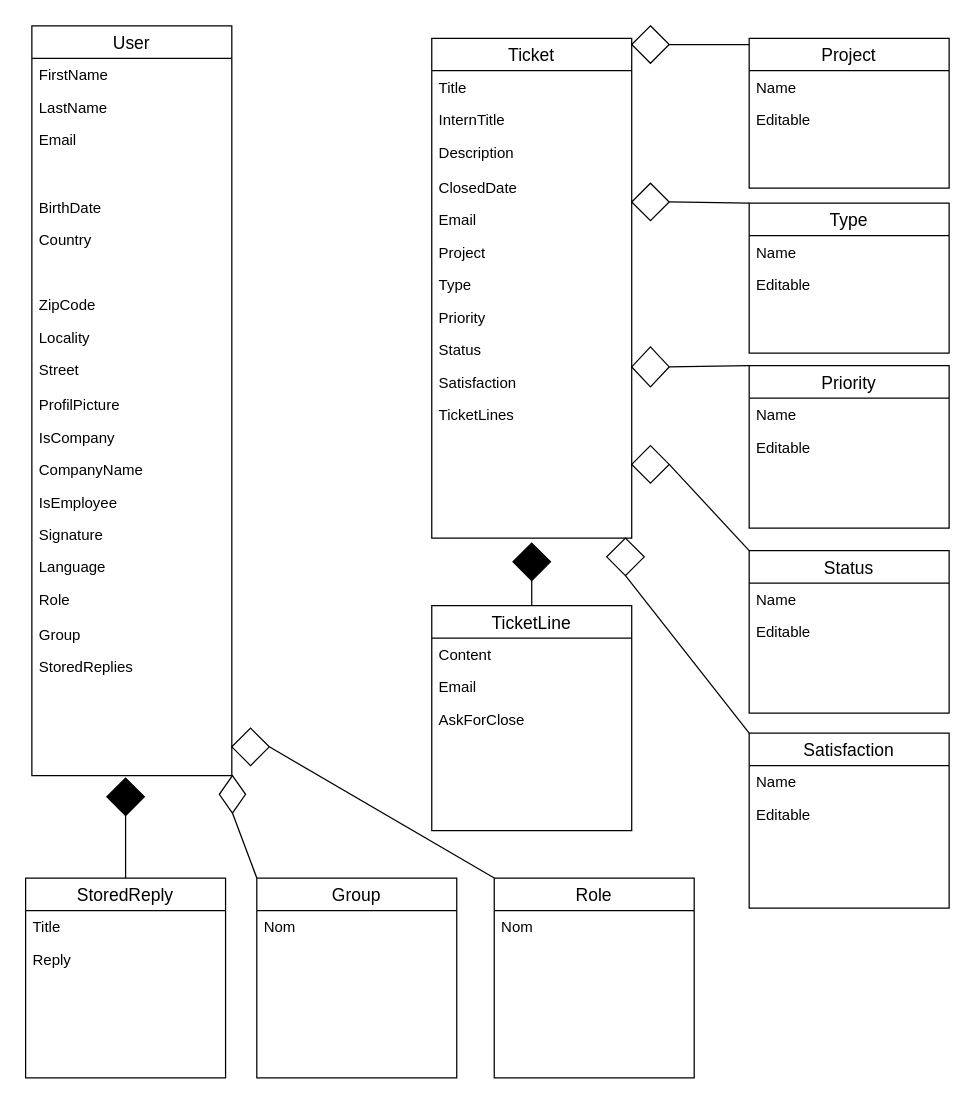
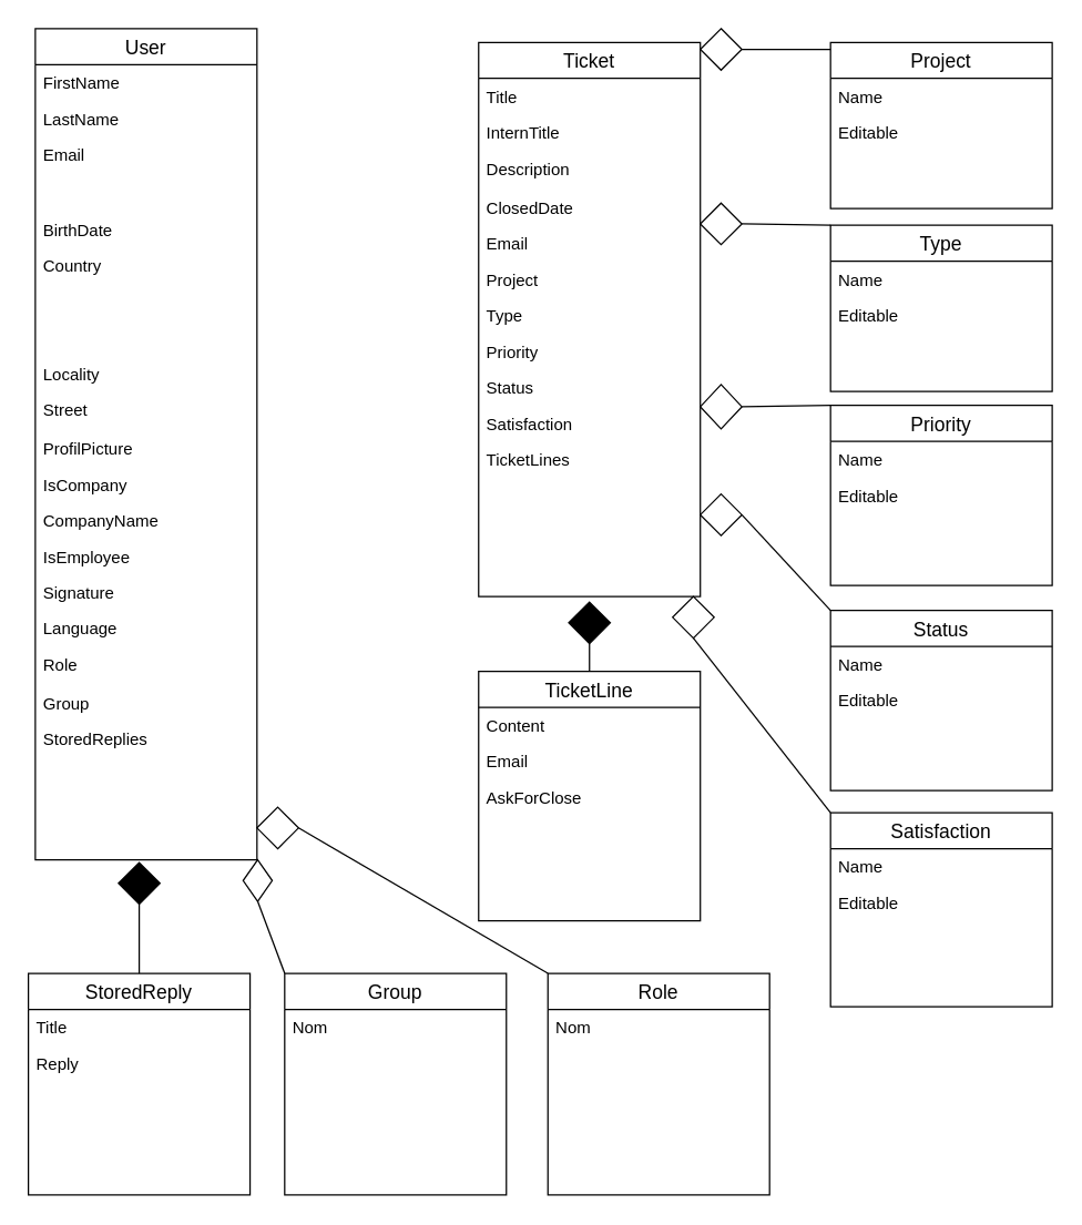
  <mxCell id="0" />
  <mxCell id="1" parent="0" />
  <mxCell id="2" value="ClosedDate" style="text;strokeColor=none;fillColor=none;spacingLeft=4;spacingRight=4;overflow=hidden;rotatable=0;points=[[0,0.5],[1,0.5]];portConstraint=eastwest;fontSize=12;" parent="1" vertex="1"><mxGeometry x="345" y="136" width="160" height="26" as="geometry" /></mxCell>
  <mxCell id="3" value="BirthDate" style="text;strokeColor=none;fillColor=none;spacingLeft=4;spacingRight=4;overflow=hidden;rotatable=0;points=[[0,0.5],[1,0.5]];portConstraint=eastwest;fontSize=12;" parent="1" vertex="1"><mxGeometry x="25" y="152" width="160" height="26" as="geometry" /></mxCell>
  <mxCell id="4" value="Country" style="text;strokeColor=none;fillColor=none;spacingLeft=4;spacingRight=4;overflow=hidden;rotatable=0;points=[[0,0.5],[1,0.5]];portConstraint=eastwest;fontSize=12;" parent="1" vertex="1"><mxGeometry x="25" y="178" width="160" height="26" as="geometry" /></mxCell>
- <mxCell id="5" value="ZipCode" style="text;strokeColor=none;fillColor=none;spacingLeft=4;spacingRight=4;overflow=hidden;rotatable=0;points=[[0,0.5],[1,0.5]];portConstraint=eastwest;fontSize=12;" parent="1" vertex="1"><mxGeometry x="25" y="230" width="160" height="26" as="geometry" /></mxCell>
  <mxCell id="6" value="Locality" style="text;strokeColor=none;fillColor=none;spacingLeft=4;spacingRight=4;overflow=hidden;rotatable=0;points=[[0,0.5],[1,0.5]];portConstraint=eastwest;fontSize=12;" parent="1" vertex="1"><mxGeometry x="25" y="256" width="160" height="26" as="geometry" /></mxCell>
  <mxCell id="7" value="Street" style="text;strokeColor=none;fillColor=none;spacingLeft=4;spacingRight=4;overflow=hidden;rotatable=0;points=[[0,0.5],[1,0.5]];portConstraint=eastwest;fontSize=12;" parent="1" vertex="1"><mxGeometry x="25" y="282" width="160" height="26" as="geometry" /></mxCell>
  <mxCell id="8" value="ProfilPicture" style="text;strokeColor=none;fillColor=none;spacingLeft=4;spacingRight=4;overflow=hidden;rotatable=0;points=[[0,0.5],[1,0.5]];portConstraint=eastwest;fontSize=12;" parent="1" vertex="1"><mxGeometry x="25" y="310" width="160" height="26" as="geometry" /></mxCell>
  <mxCell id="9" value="IsCompany" style="text;strokeColor=none;fillColor=none;spacingLeft=4;spacingRight=4;overflow=hidden;rotatable=0;points=[[0,0.5],[1,0.5]];portConstraint=eastwest;fontSize=12;" parent="1" vertex="1"><mxGeometry x="25" y="336" width="160" height="26" as="geometry" /></mxCell>
  <mxCell id="10" value="CompanyName" style="text;strokeColor=none;fillColor=none;spacingLeft=4;spacingRight=4;overflow=hidden;rotatable=0;points=[[0,0.5],[1,0.5]];portConstraint=eastwest;fontSize=12;" parent="1" vertex="1"><mxGeometry x="25" y="362" width="160" height="26" as="geometry" /></mxCell>
  <mxCell id="11" value="IsEmployee" style="text;strokeColor=none;fillColor=none;spacingLeft=4;spacingRight=4;overflow=hidden;rotatable=0;points=[[0,0.5],[1,0.5]];portConstraint=eastwest;fontSize=12;" parent="1" vertex="1"><mxGeometry x="25" y="388" width="160" height="26" as="geometry" /></mxCell>
  <mxCell id="12" value="Signature" style="text;strokeColor=none;fillColor=none;spacingLeft=4;spacingRight=4;overflow=hidden;rotatable=0;points=[[0,0.5],[1,0.5]];portConstraint=eastwest;fontSize=12;" parent="1" vertex="1"><mxGeometry x="25" y="414" width="160" height="26" as="geometry" /></mxCell>
  <mxCell id="13" value="Language" style="text;strokeColor=none;fillColor=none;spacingLeft=4;spacingRight=4;overflow=hidden;rotatable=0;points=[[0,0.5],[1,0.5]];portConstraint=eastwest;fontSize=12;" parent="1" vertex="1"><mxGeometry x="25" y="440" width="160" height="26" as="geometry" /></mxCell>
  <mxCell id="14" value="" style="rhombus;whiteSpace=wrap;html=1;fillColor=none;fontSize=8;" parent="1" vertex="1"><mxGeometry x="505" y="20" width="30" height="30" as="geometry" /></mxCell>
  <mxCell id="15" value="" style="endArrow=none;html=1;fontSize=8;entryX=1;entryY=0.5;entryDx=0;entryDy=0;" parent="1" target="14" edge="1"><mxGeometry width="50" height="50" relative="1" as="geometry"><mxPoint x="599" y="35" as="sourcePoint" /><mxPoint x="640" y="170" as="targetPoint" /></mxGeometry></mxCell>
  <mxCell id="16" value="" style="rhombus;whiteSpace=wrap;html=1;fillColor=none;fontSize=8;" parent="1" vertex="1"><mxGeometry x="505" y="146" width="30" height="30" as="geometry" /></mxCell>
  <mxCell id="17" value="" style="endArrow=none;html=1;fontSize=8;entryX=1;entryY=0.5;entryDx=0;entryDy=0;exitX=0;exitY=0;exitDx=0;exitDy=0;" parent="1" target="16" edge="1" source="63"><mxGeometry width="50" height="50" relative="1" as="geometry"><mxPoint x="599" y="121" as="sourcePoint" /><mxPoint x="640" y="256" as="targetPoint" /></mxGeometry></mxCell>
  <mxCell id="18" value="" style="rhombus;whiteSpace=wrap;html=1;fillColor=none;fontSize=8;" parent="1" vertex="1"><mxGeometry x="505" y="277" width="30" height="32" as="geometry" /></mxCell>
  <mxCell id="19" value="" style="endArrow=none;html=1;fontSize=8;entryX=1;entryY=0.5;entryDx=0;entryDy=0;exitX=0;exitY=0;exitDx=0;exitDy=0;" parent="1" source="60" target="18" edge="1"><mxGeometry width="50" height="50" relative="1" as="geometry"><mxPoint x="599" y="215" as="sourcePoint" /><mxPoint x="640" y="350" as="targetPoint" /></mxGeometry></mxCell>
  <mxCell id="20" value="" style="rhombus;whiteSpace=wrap;html=1;fillColor=none;fontSize=8;" parent="1" vertex="1"><mxGeometry x="505" y="356" width="30" height="30" as="geometry" /></mxCell>
  <mxCell id="21" value="" style="endArrow=none;html=1;fontSize=8;entryX=1;entryY=0.5;entryDx=0;entryDy=0;exitX=0;exitY=0;exitDx=0;exitDy=0;" parent="1" source="73" target="20" edge="1"><mxGeometry width="50" height="50" relative="1" as="geometry"><mxPoint x="599" y="123" as="sourcePoint" /><mxPoint x="640" y="258" as="targetPoint" /></mxGeometry></mxCell>
  <mxCell id="22" value="" style="rhombus;whiteSpace=wrap;html=1;fillColor=none;fontSize=8;" parent="1" vertex="1"><mxGeometry x="485" y="430" width="30" height="30" as="geometry" /></mxCell>
  <mxCell id="23" value="" style="endArrow=none;html=1;fontSize=8;entryX=0.5;entryY=1;entryDx=0;entryDy=0;exitX=0;exitY=0;exitDx=0;exitDy=0;" parent="1" source="70" target="22" edge="1"><mxGeometry width="50" height="50" relative="1" as="geometry"><mxPoint x="599" y="155" as="sourcePoint" /><mxPoint x="640" y="290" as="targetPoint" /></mxGeometry></mxCell>
  <mxCell id="24" value="User" style="swimlane;fontStyle=0;childLayout=stackLayout;horizontal=1;startSize=26;horizontalStack=0;resizeParent=1;resizeParentMax=0;resizeLast=0;collapsible=1;marginBottom=0;align=center;fontSize=14;fillColor=none;" parent="1" vertex="1"><mxGeometry x="25" y="20" width="160" height="600" as="geometry"><mxRectangle x="80" y="40" width="110" height="26" as="alternateBounds" /></mxGeometry></mxCell>
  <mxCell id="25" value="FirstName" style="text;strokeColor=none;fillColor=none;spacingLeft=4;spacingRight=4;overflow=hidden;rotatable=0;points=[[0,0.5],[1,0.5]];portConstraint=eastwest;fontSize=12;" parent="24" vertex="1"><mxGeometry y="26" width="160" height="26" as="geometry" /></mxCell>
  <mxCell id="26" value="LastName" style="text;strokeColor=none;fillColor=none;spacingLeft=4;spacingRight=4;overflow=hidden;rotatable=0;points=[[0,0.5],[1,0.5]];portConstraint=eastwest;fontSize=12;" parent="24" vertex="1"><mxGeometry y="52" width="160" height="26" as="geometry" /></mxCell>
  <mxCell id="27" value="Email" style="text;strokeColor=none;fillColor=none;spacingLeft=4;spacingRight=4;overflow=hidden;rotatable=0;points=[[0,0.5],[1,0.5]];portConstraint=eastwest;fontSize=12;" parent="24" vertex="1"><mxGeometry y="78" width="160" height="522" as="geometry" /></mxCell>
  <mxCell id="28" value="" style="rhombus;whiteSpace=wrap;html=1;fillColor=#000000;fontSize=8;" parent="1" vertex="1"><mxGeometry x="85" y="622" width="30" height="30" as="geometry" /></mxCell>
  <mxCell id="29" value="" style="endArrow=none;html=1;fontSize=8;entryX=0.5;entryY=1;entryDx=0;entryDy=0;exitX=0.5;exitY=0;exitDx=0;exitDy=0;" parent="1" target="28" edge="1" source="37"><mxGeometry width="50" height="50" relative="1" as="geometry"><mxPoint x="100" y="532" as="sourcePoint" /><mxPoint x="220" y="600" as="targetPoint" /></mxGeometry></mxCell>
  <mxCell id="30" value="" style="rhombus;whiteSpace=wrap;html=1;fillColor=none;fontSize=8;" parent="1" vertex="1"><mxGeometry x="185" y="582" width="30" height="30" as="geometry" /></mxCell>
  <mxCell id="31" value="" style="endArrow=none;html=1;fontSize=8;entryX=1;entryY=0.5;entryDx=0;entryDy=0;exitX=0;exitY=0;exitDx=0;exitDy=0;" parent="1" source="43" target="30" edge="1"><mxGeometry width="50" height="50" relative="1" as="geometry"><mxPoint x="369" y="341" as="sourcePoint" /><mxPoint x="410" y="476" as="targetPoint" /></mxGeometry></mxCell>
  <mxCell id="32" value="" style="rhombus;whiteSpace=wrap;html=1;fillColor=none;fontSize=8;" parent="1" vertex="1"><mxGeometry x="175" y="620" width="21" height="30" as="geometry" /></mxCell>
  <mxCell id="33" value="" style="endArrow=none;html=1;fontSize=8;entryX=0.5;entryY=1;entryDx=0;entryDy=0;exitX=0;exitY=0;exitDx=0;exitDy=0;" parent="1" source="41" target="32" edge="1"><mxGeometry width="50" height="50" relative="1" as="geometry"><mxPoint x="375" y="416" as="sourcePoint" /><mxPoint x="410" y="552" as="targetPoint" /></mxGeometry></mxCell>
  <mxCell id="34" value="Email" style="text;strokeColor=none;fillColor=none;spacingLeft=4;spacingRight=4;overflow=hidden;rotatable=0;points=[[0,0.5],[1,0.5]];portConstraint=eastwest;fontSize=12;" parent="1" vertex="1"><mxGeometry x="345" y="162" width="160" height="26" as="geometry" /></mxCell>
  <mxCell id="35" value="Role" style="text;strokeColor=none;fillColor=none;spacingLeft=4;spacingRight=4;overflow=hidden;rotatable=0;points=[[0,0.5],[1,0.5]];portConstraint=eastwest;fontSize=12;" vertex="1" parent="1"><mxGeometry x="25" y="466" width="160" height="26" as="geometry" /></mxCell>
  <mxCell id="36" value="Group" style="text;strokeColor=none;fillColor=none;spacingLeft=4;spacingRight=4;overflow=hidden;rotatable=0;points=[[0,0.5],[1,0.5]];portConstraint=eastwest;fontSize=12;" vertex="1" parent="1"><mxGeometry x="25" y="494" width="160" height="26" as="geometry" /></mxCell>
  <mxCell id="37" value="StoredReply" style="swimlane;fontStyle=0;childLayout=stackLayout;horizontal=1;startSize=26;horizontalStack=0;resizeParent=1;resizeParentMax=0;resizeLast=0;collapsible=1;marginBottom=0;align=center;fontSize=14;fillColor=none;" parent="1" vertex="1"><mxGeometry x="20" y="702" width="160" height="160" as="geometry"><mxRectangle x="80" y="40" width="110" height="26" as="alternateBounds" /></mxGeometry></mxCell>
  <mxCell id="38" value="Title" style="text;strokeColor=none;fillColor=none;spacingLeft=4;spacingRight=4;overflow=hidden;rotatable=0;points=[[0,0.5],[1,0.5]];portConstraint=eastwest;fontSize=12;" parent="37" vertex="1"><mxGeometry y="26" width="160" height="26" as="geometry" /></mxCell>
  <mxCell id="39" value="Reply" style="text;strokeColor=none;fillColor=none;spacingLeft=4;spacingRight=4;overflow=hidden;rotatable=0;points=[[0,0.5],[1,0.5]];portConstraint=eastwest;fontSize=12;" parent="37" vertex="1"><mxGeometry y="52" width="160" height="108" as="geometry" /></mxCell>
  <mxCell id="40" value="StoredReplies" style="text;strokeColor=none;fillColor=none;spacingLeft=4;spacingRight=4;overflow=hidden;rotatable=0;points=[[0,0.5],[1,0.5]];portConstraint=eastwest;fontSize=12;" vertex="1" parent="1"><mxGeometry x="25" y="520" width="160" height="26" as="geometry" /></mxCell>
  <mxCell id="41" value="Group" style="swimlane;fontStyle=0;childLayout=stackLayout;horizontal=1;startSize=26;horizontalStack=0;resizeParent=1;resizeParentMax=0;resizeLast=0;collapsible=1;marginBottom=0;align=center;fontSize=14;fillColor=none;" parent="1" vertex="1"><mxGeometry x="205" y="702" width="160" height="160" as="geometry" /></mxCell>
  <mxCell id="42" value="Nom" style="text;strokeColor=none;fillColor=none;spacingLeft=4;spacingRight=4;overflow=hidden;rotatable=0;points=[[0,0.5],[1,0.5]];portConstraint=eastwest;fontSize=12;" parent="41" vertex="1"><mxGeometry y="26" width="160" height="134" as="geometry" /></mxCell>
  <mxCell id="43" value="Role" style="swimlane;fontStyle=0;childLayout=stackLayout;horizontal=1;startSize=26;horizontalStack=0;resizeParent=1;resizeParentMax=0;resizeLast=0;collapsible=1;marginBottom=0;align=center;fontSize=14;fillColor=none;" parent="1" vertex="1"><mxGeometry x="395" y="702" width="160" height="160" as="geometry" /></mxCell>
  <mxCell id="44" value="Nom" style="text;strokeColor=none;fillColor=none;spacingLeft=4;spacingRight=4;overflow=hidden;rotatable=0;points=[[0,0.5],[1,0.5]];portConstraint=eastwest;fontSize=12;" parent="43" vertex="1"><mxGeometry y="26" width="160" height="134" as="geometry" /></mxCell>
  <mxCell id="45" value="" style="rhombus;whiteSpace=wrap;html=1;fillColor=#000000;fontSize=8;" parent="1" vertex="1"><mxGeometry x="410" y="434" width="30" height="30" as="geometry" /></mxCell>
  <mxCell id="46" value="" style="endArrow=none;html=1;fontSize=8;exitX=0.5;exitY=0;exitDx=0;exitDy=0;" edge="1" parent="1" source="66" target="45"><mxGeometry width="50" height="50" relative="1" as="geometry"><mxPoint x="425" y="418" as="sourcePoint" /><mxPoint x="425" y="220" as="targetPoint" /></mxGeometry></mxCell>
  <mxCell id="47" value="Project" style="text;strokeColor=none;fillColor=none;spacingLeft=4;spacingRight=4;overflow=hidden;rotatable=0;points=[[0,0.5],[1,0.5]];portConstraint=eastwest;fontSize=12;" vertex="1" parent="1"><mxGeometry x="345" y="188" width="160" height="26" as="geometry" /></mxCell>
  <mxCell id="48" value="Type" style="text;strokeColor=none;fillColor=none;spacingLeft=4;spacingRight=4;overflow=hidden;rotatable=0;points=[[0,0.5],[1,0.5]];portConstraint=eastwest;fontSize=12;" vertex="1" parent="1"><mxGeometry x="345" y="214" width="160" height="26" as="geometry" /></mxCell>
  <mxCell id="49" value="Priority" style="text;strokeColor=none;fillColor=none;spacingLeft=4;spacingRight=4;overflow=hidden;rotatable=0;points=[[0,0.5],[1,0.5]];portConstraint=eastwest;fontSize=12;" vertex="1" parent="1"><mxGeometry x="345" y="240" width="160" height="26" as="geometry" /></mxCell>
  <mxCell id="50" value="Status" style="text;strokeColor=none;fillColor=none;spacingLeft=4;spacingRight=4;overflow=hidden;rotatable=0;points=[[0,0.5],[1,0.5]];portConstraint=eastwest;fontSize=12;" vertex="1" parent="1"><mxGeometry x="345" y="266" width="160" height="26" as="geometry" /></mxCell>
  <mxCell id="51" value="Satisfaction" style="text;strokeColor=none;fillColor=none;spacingLeft=4;spacingRight=4;overflow=hidden;rotatable=0;points=[[0,0.5],[1,0.5]];portConstraint=eastwest;fontSize=12;" vertex="1" parent="1"><mxGeometry x="345" y="292" width="160" height="26" as="geometry" /></mxCell>
  <mxCell id="52" value="TicketLines" style="text;strokeColor=none;fillColor=none;spacingLeft=4;spacingRight=4;overflow=hidden;rotatable=0;points=[[0,0.5],[1,0.5]];portConstraint=eastwest;fontSize=12;" vertex="1" parent="1"><mxGeometry x="345" y="318" width="160" height="26" as="geometry" /></mxCell>
  <mxCell id="53" value="Ticket" style="swimlane;fontStyle=0;childLayout=stackLayout;horizontal=1;startSize=26;horizontalStack=0;resizeParent=1;resizeParentMax=0;resizeLast=0;collapsible=1;marginBottom=0;align=center;fontSize=14;fillColor=none;" parent="1" vertex="1"><mxGeometry x="345" y="30" width="160" height="400" as="geometry"><mxRectangle x="80" y="40" width="110" height="26" as="alternateBounds" /></mxGeometry></mxCell>
  <mxCell id="54" value="Title" style="text;strokeColor=none;fillColor=none;spacingLeft=4;spacingRight=4;overflow=hidden;rotatable=0;points=[[0,0.5],[1,0.5]];portConstraint=eastwest;fontSize=12;" parent="53" vertex="1"><mxGeometry y="26" width="160" height="26" as="geometry" /></mxCell>
  <mxCell id="55" value="InternTitle" style="text;strokeColor=none;fillColor=none;spacingLeft=4;spacingRight=4;overflow=hidden;rotatable=0;points=[[0,0.5],[1,0.5]];portConstraint=eastwest;fontSize=12;" parent="53" vertex="1"><mxGeometry y="52" width="160" height="26" as="geometry" /></mxCell>
  <mxCell id="56" value="Description" style="text;strokeColor=none;fillColor=none;spacingLeft=4;spacingRight=4;overflow=hidden;rotatable=0;points=[[0,0.5],[1,0.5]];portConstraint=eastwest;fontSize=12;" parent="53" vertex="1"><mxGeometry y="78" width="160" height="322" as="geometry" /></mxCell>
  <mxCell id="57" value="Project" style="swimlane;fontStyle=0;childLayout=stackLayout;horizontal=1;startSize=26;horizontalStack=0;resizeParent=1;resizeParentMax=0;resizeLast=0;collapsible=1;marginBottom=0;align=center;fontSize=14;fillColor=none;" parent="1" vertex="1"><mxGeometry x="599" y="30" width="160" height="120" as="geometry"><mxRectangle x="80" y="40" width="110" height="26" as="alternateBounds" /></mxGeometry></mxCell>
  <mxCell id="58" value="Name" style="text;strokeColor=none;fillColor=none;spacingLeft=4;spacingRight=4;overflow=hidden;rotatable=0;points=[[0,0.5],[1,0.5]];portConstraint=eastwest;fontSize=12;" parent="57" vertex="1"><mxGeometry y="26" width="160" height="26" as="geometry" /></mxCell>
  <mxCell id="59" value="Editable" style="text;strokeColor=none;fillColor=none;spacingLeft=4;spacingRight=4;overflow=hidden;rotatable=0;points=[[0,0.5],[1,0.5]];portConstraint=eastwest;fontSize=12;" parent="57" vertex="1"><mxGeometry y="52" width="160" height="68" as="geometry" /></mxCell>
  <mxCell id="60" value="Priority" style="swimlane;fontStyle=0;childLayout=stackLayout;horizontal=1;startSize=26;horizontalStack=0;resizeParent=1;resizeParentMax=0;resizeLast=0;collapsible=1;marginBottom=0;align=center;fontSize=14;fillColor=none;" parent="1" vertex="1"><mxGeometry x="599" y="292" width="160" height="130" as="geometry"><mxRectangle x="80" y="40" width="110" height="26" as="alternateBounds" /></mxGeometry></mxCell>
  <mxCell id="61" value="Name" style="text;strokeColor=none;fillColor=none;spacingLeft=4;spacingRight=4;overflow=hidden;rotatable=0;points=[[0,0.5],[1,0.5]];portConstraint=eastwest;fontSize=12;" parent="60" vertex="1"><mxGeometry y="26" width="160" height="26" as="geometry" /></mxCell>
  <mxCell id="62" value="Editable" style="text;strokeColor=none;fillColor=none;spacingLeft=4;spacingRight=4;overflow=hidden;rotatable=0;points=[[0,0.5],[1,0.5]];portConstraint=eastwest;fontSize=12;" parent="60" vertex="1"><mxGeometry y="52" width="160" height="78" as="geometry" /></mxCell>
  <mxCell id="63" value="Type" style="swimlane;fontStyle=0;childLayout=stackLayout;horizontal=1;startSize=26;horizontalStack=0;resizeParent=1;resizeParentMax=0;resizeLast=0;collapsible=1;marginBottom=0;align=center;fontSize=14;fillColor=none;" parent="1" vertex="1"><mxGeometry x="599" y="162" width="160" height="120" as="geometry"><mxRectangle x="80" y="40" width="110" height="26" as="alternateBounds" /></mxGeometry></mxCell>
  <mxCell id="64" value="Name" style="text;strokeColor=none;fillColor=none;spacingLeft=4;spacingRight=4;overflow=hidden;rotatable=0;points=[[0,0.5],[1,0.5]];portConstraint=eastwest;fontSize=12;" parent="63" vertex="1"><mxGeometry y="26" width="160" height="26" as="geometry" /></mxCell>
  <mxCell id="65" value="Editable" style="text;strokeColor=none;fillColor=none;spacingLeft=4;spacingRight=4;overflow=hidden;rotatable=0;points=[[0,0.5],[1,0.5]];portConstraint=eastwest;fontSize=12;" parent="63" vertex="1"><mxGeometry y="52" width="160" height="68" as="geometry" /></mxCell>
  <mxCell id="66" value="TicketLine" style="swimlane;fontStyle=0;childLayout=stackLayout;horizontal=1;startSize=26;horizontalStack=0;resizeParent=1;resizeParentMax=0;resizeLast=0;collapsible=1;marginBottom=0;align=center;fontSize=14;fillColor=none;" parent="1" vertex="1"><mxGeometry x="345" y="484" width="160" height="180" as="geometry" /></mxCell>
  <mxCell id="67" value="Content" style="text;strokeColor=none;fillColor=none;spacingLeft=4;spacingRight=4;overflow=hidden;rotatable=0;points=[[0,0.5],[1,0.5]];portConstraint=eastwest;fontSize=12;" parent="66" vertex="1"><mxGeometry y="26" width="160" height="26" as="geometry" /></mxCell>
  <mxCell id="68" value="Email" style="text;strokeColor=none;fillColor=none;spacingLeft=4;spacingRight=4;overflow=hidden;rotatable=0;points=[[0,0.5],[1,0.5]];portConstraint=eastwest;fontSize=12;" parent="66" vertex="1"><mxGeometry y="52" width="160" height="26" as="geometry" /></mxCell>
  <mxCell id="69" value="AskForClose" style="text;strokeColor=none;fillColor=none;spacingLeft=4;spacingRight=4;overflow=hidden;rotatable=0;points=[[0,0.5],[1,0.5]];portConstraint=eastwest;fontSize=12;" parent="66" vertex="1"><mxGeometry y="78" width="160" height="102" as="geometry" /></mxCell>
  <mxCell id="70" value="Satisfaction" style="swimlane;fontStyle=0;childLayout=stackLayout;horizontal=1;startSize=26;horizontalStack=0;resizeParent=1;resizeParentMax=0;resizeLast=0;collapsible=1;marginBottom=0;align=center;fontSize=14;fillColor=none;" parent="1" vertex="1"><mxGeometry x="599" y="586" width="160" height="140" as="geometry"><mxRectangle x="80" y="40" width="110" height="26" as="alternateBounds" /></mxGeometry></mxCell>
  <mxCell id="71" value="Name" style="text;strokeColor=none;fillColor=none;spacingLeft=4;spacingRight=4;overflow=hidden;rotatable=0;points=[[0,0.5],[1,0.5]];portConstraint=eastwest;fontSize=12;" parent="70" vertex="1"><mxGeometry y="26" width="160" height="26" as="geometry" /></mxCell>
  <mxCell id="72" value="Editable" style="text;strokeColor=none;fillColor=none;spacingLeft=4;spacingRight=4;overflow=hidden;rotatable=0;points=[[0,0.5],[1,0.5]];portConstraint=eastwest;fontSize=12;" parent="70" vertex="1"><mxGeometry y="52" width="160" height="88" as="geometry" /></mxCell>
  <mxCell id="73" value="Status" style="swimlane;fontStyle=0;childLayout=stackLayout;horizontal=1;startSize=26;horizontalStack=0;resizeParent=1;resizeParentMax=0;resizeLast=0;collapsible=1;marginBottom=0;align=center;fontSize=14;fillColor=none;" parent="1" vertex="1"><mxGeometry x="599" y="440" width="160" height="130" as="geometry"><mxRectangle x="80" y="40" width="110" height="26" as="alternateBounds" /></mxGeometry></mxCell>
  <mxCell id="74" value="Name" style="text;strokeColor=none;fillColor=none;spacingLeft=4;spacingRight=4;overflow=hidden;rotatable=0;points=[[0,0.5],[1,0.5]];portConstraint=eastwest;fontSize=12;" parent="73" vertex="1"><mxGeometry y="26" width="160" height="26" as="geometry" /></mxCell>
  <mxCell id="75" value="Editable" style="text;strokeColor=none;fillColor=none;spacingLeft=4;spacingRight=4;overflow=hidden;rotatable=0;points=[[0,0.5],[1,0.5]];portConstraint=eastwest;fontSize=12;" parent="73" vertex="1"><mxGeometry y="52" width="160" height="78" as="geometry" /></mxCell>
